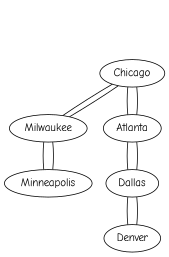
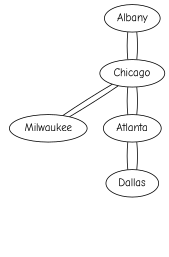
  graph {
    fontname="Comic Neue"
    node [fontname="Comic Neue"]
    edge [fontname="Comic Neue" weight=10]
+   Albany
    Chicago
    Milwaukee
    Atlanta
-   Minneapolis
    Dallas
-   Denver
+   Albany -- Chicago [weight=15]
+   Chicago -- Albany [weight=15]
    Chicago -- Milwaukee [weight=2]
    Chicago -- Atlanta
    Milwaukee -- Chicago [weight=2]
-   Milwaukee -- Minneapolis [weight=4]
    Atlanta -- Chicago
    Atlanta -- Dallas [weight=20]
-   Minneapolis -- Milwaukee [weight=4]
    Dallas -- Atlanta [weight=20]
-   Dallas -- Denver
-   Denver -- Dallas
  }
